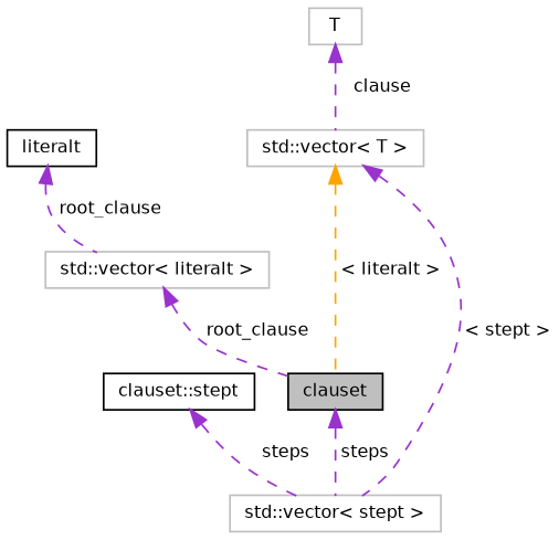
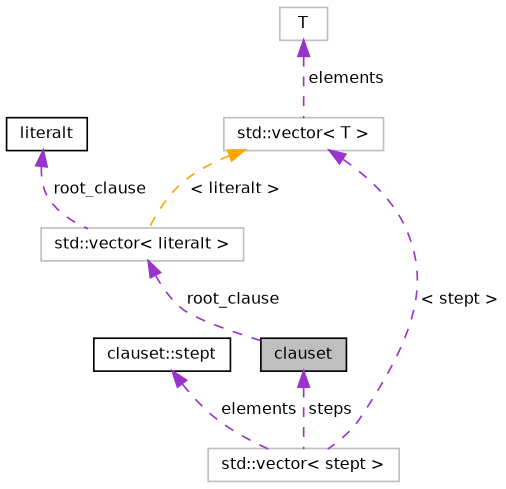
  digraph {
    node [color=grey75 fontname=Helvetica fontsize=10 shape=record]
    edge [color=darkorchid3 dir=back fontname=Helvetica fontsize=10 labelfontname=Helvetica labelfontsize=10 style=dashed]
    n1 [color=black fillcolor=grey75 fontcolor=black height=0.2 label=clauset style=filled width=0.4]
    n2 [height=0.2 label="std::vector\< stept \>" width=0.4]
    n3 [color=black height=0.2 label="clauset::stept" width=0.4]
    n4 [height=0.2 label="std::vector\< T \>" width=0.4]
    n5 [height=0.2 label="std::vector\< literalt \>" width=0.4]
    n6 [height=0.2 label=T width=0.4]
    n7 [color=black height=0.2 label=literalt width=0.4]
    n1 -> n2 [label=" steps"]
-   n3 -> n2 [label=" steps"]
+   n3 -> n2 [label=" elements"]
    n4 -> n2 [label=" \< stept \>"]
-   n4 -> n1 [color=orange label=" \< literalt \>"]
+   n4 -> n5 [color=orange label=" \< literalt \>"]
    n5 -> n1 [label=" root_clause"]
-   n6 -> n4 [label=" clause"]
+   n6 -> n4 [label=" elements"]
    n7 -> n5 [label=" root_clause"]
  }
